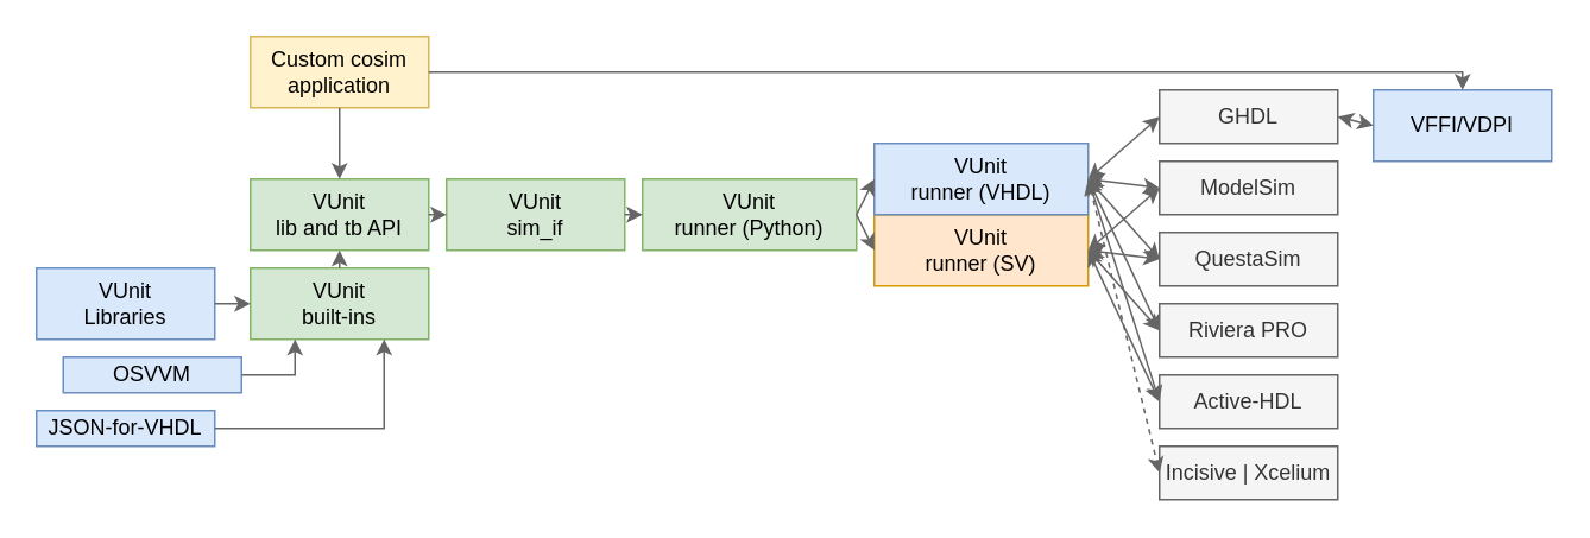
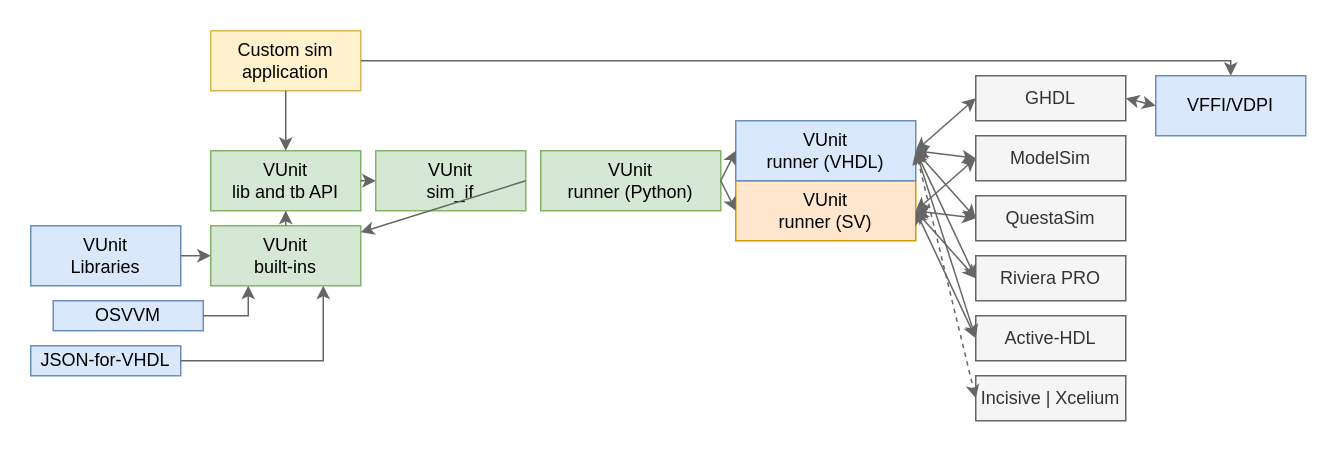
  <mxCell id="0" />
  <mxCell id="1" parent="0" />
  <mxCell id="2" value="VUnit&lt;br&gt;Libraries" style="rounded=0;whiteSpace=wrap;html=1;fillColor=#dae8fc;strokeColor=#6c8ebf;" parent="1" vertex="1"><mxGeometry x="20" y="150" width="100" height="40" as="geometry" /></mxCell>
  <mxCell id="3" value="GHDL" style="rounded=0;whiteSpace=wrap;html=1;fillColor=#f5f5f5;strokeColor=#666666;fontColor=#333333;" parent="1" vertex="1"><mxGeometry x="650" y="50" width="100" height="30" as="geometry" /></mxCell>
  <mxCell id="4" value="ModelSim" style="rounded=0;whiteSpace=wrap;html=1;fillColor=#f5f5f5;strokeColor=#666666;fontColor=#333333;" parent="1" vertex="1"><mxGeometry x="650" y="90" width="100" height="30" as="geometry" /></mxCell>
  <mxCell id="5" value="Riviera PRO" style="rounded=0;whiteSpace=wrap;html=1;fillColor=#f5f5f5;strokeColor=#666666;fontColor=#333333;" parent="1" vertex="1"><mxGeometry x="650" y="170" width="100" height="30" as="geometry" /></mxCell>
  <mxCell id="6" value="Active-HDL" style="rounded=0;whiteSpace=wrap;html=1;fillColor=#f5f5f5;strokeColor=#666666;fontColor=#333333;" parent="1" vertex="1"><mxGeometry x="650" y="210" width="100" height="30" as="geometry" /></mxCell>
  <mxCell id="7" value="QuestaSim" style="rounded=0;whiteSpace=wrap;html=1;fillColor=#f5f5f5;strokeColor=#666666;fontColor=#333333;" parent="1" vertex="1"><mxGeometry x="650" y="130" width="100" height="30" as="geometry" /></mxCell>
  <mxCell id="8" value="VUnit&lt;br&gt;sim_if" style="rounded=0;whiteSpace=wrap;html=1;fillColor=#d5e8d4;strokeColor=#82b366;" parent="1" vertex="1"><mxGeometry x="250" y="100" width="100" height="40" as="geometry" /></mxCell>
  <mxCell id="9" value="OSVVM" style="rounded=0;whiteSpace=wrap;html=1;fillColor=#dae8fc;strokeColor=#6c8ebf;" parent="1" vertex="1"><mxGeometry x="35" y="200" width="100" height="20" as="geometry" /></mxCell>
  <mxCell id="10" value="VUnit&lt;br&gt;runner (Python)" style="rounded=0;whiteSpace=wrap;html=1;fillColor=#d5e8d4;strokeColor=#82b366;" parent="1" vertex="1"><mxGeometry x="360" y="100" width="120" height="40" as="geometry" /></mxCell>
  <mxCell id="11" value="Incisive | Xcelium" style="rounded=0;whiteSpace=wrap;html=1;fillColor=#f5f5f5;strokeColor=#666666;fontColor=#333333;" parent="1" vertex="1"><mxGeometry x="650" y="250" width="100" height="30" as="geometry" /></mxCell>
  <mxCell id="12" value="VUnit&lt;br&gt;built-ins" style="rounded=0;whiteSpace=wrap;html=1;fillColor=#d5e8d4;strokeColor=#82b366;" parent="1" vertex="1"><mxGeometry x="140" y="150" width="100" height="40" as="geometry" /></mxCell>
  <mxCell id="13" value="VUnit&lt;br&gt;lib and tb API" style="rounded=0;whiteSpace=wrap;html=1;fillColor=#d5e8d4;strokeColor=#82b366;" parent="1" vertex="1"><mxGeometry x="140" y="100" width="100" height="40" as="geometry" /></mxCell>
  <mxCell id="14" value="" style="endArrow=classic;html=1;edgeStyle=orthogonalEdgeStyle;entryX=0;entryY=0.5;entryDx=0;entryDy=0;rounded=0;strokeColor=#666666;" parent="1" source="2" target="12" edge="1"><mxGeometry width="50" height="50" relative="1" as="geometry"><mxPoint x="-190" y="30" as="sourcePoint" /><mxPoint x="200" y="110" as="targetPoint" /></mxGeometry></mxCell>
  <mxCell id="15" value="" style="endArrow=classic;html=1;entryX=0;entryY=0.5;entryDx=0;entryDy=0;exitX=1;exitY=0.5;exitDx=0;exitDy=0;strokeColor=#666666;" parent="1" source="13" target="8" edge="1"><mxGeometry width="50" height="50" relative="1" as="geometry"><mxPoint x="120" as="sourcePoint" y="-60" /><mxPoint x="170" y="-110" as="targetPoint" /></mxGeometry></mxCell>
- <mxCell id="16" value="" style="endArrow=classic;html=1;entryX=0;entryY=0.5;entryDx=0;entryDy=0;exitX=1;exitY=0.5;exitDx=0;exitDy=0;strokeColor=#666666;" parent="1" source="8" target="10" edge="1"><mxGeometry width="50" height="50" relative="1" as="geometry"><mxPoint x="340" y="50" as="sourcePoint" /><mxPoint x="260" y="130" as="targetPoint" /></mxGeometry></mxCell>
+ <mxCell id="16" value="" style="endArrow=classic;html=1;exitX=1;exitY=0.5;exitDx=0;exitDy=0;strokeColor=#666666;" parent="1" source="8" target="12" edge="1"><mxGeometry width="50" height="50" relative="1" as="geometry"><mxPoint x="340" y="50" as="sourcePoint" /><mxPoint x="260" y="130" as="targetPoint" /></mxGeometry></mxCell>
  <mxCell id="17" value="VUnit&lt;br&gt;runner (SV)" style="rounded=0;whiteSpace=wrap;html=1;fillColor=#ffe6cc;strokeColor=#d79b00;" parent="1" vertex="1"><mxGeometry x="490" y="120" width="120" height="40" as="geometry" /></mxCell>
  <mxCell id="18" value="VUnit&lt;br&gt;runner (VHDL)" style="rounded=0;whiteSpace=wrap;html=1;fillColor=#dae8fc;strokeColor=#6c8ebf;" parent="1" vertex="1"><mxGeometry x="490" y="80" width="120" height="40" as="geometry" /></mxCell>
  <mxCell id="19" value="" style="endArrow=classic;html=1;entryX=0;entryY=0.5;entryDx=0;entryDy=0;exitX=1;exitY=0.5;exitDx=0;exitDy=0;strokeColor=#666666;" parent="1" source="10" target="18" edge="1"><mxGeometry width="50" height="50" relative="1" as="geometry"><mxPoint x="360" y="130" as="sourcePoint" /><mxPoint x="370" y="130" as="targetPoint" /></mxGeometry></mxCell>
  <mxCell id="20" value="" style="endArrow=classic;html=1;entryX=0;entryY=0.5;entryDx=0;entryDy=0;exitX=1;exitY=0.5;exitDx=0;exitDy=0;strokeColor=#666666;" parent="1" source="10" target="17" edge="1"><mxGeometry width="50" height="50" relative="1" as="geometry"><mxPoint x="490" y="130" as="sourcePoint" /><mxPoint x="500" y="110" as="targetPoint" /></mxGeometry></mxCell>
  <mxCell id="21" value="" style="endArrow=classic;html=1;entryX=0;entryY=0.5;entryDx=0;entryDy=0;exitX=1;exitY=0.5;exitDx=0;exitDy=0;startArrow=classic;startFill=1;endFill=1;strokeColor=#666666;" parent="1" source="18" target="3" edge="1"><mxGeometry width="50" height="50" relative="1" as="geometry"><mxPoint x="490" y="130" as="sourcePoint" /><mxPoint x="500" y="110" as="targetPoint" /></mxGeometry></mxCell>
  <mxCell id="22" value="" style="endArrow=classic;html=1;entryX=0;entryY=0.5;entryDx=0;entryDy=0;exitX=1;exitY=0.5;exitDx=0;exitDy=0;startArrow=classic;startFill=1;endFill=1;strokeColor=#666666;" parent="1" source="18" target="4" edge="1"><mxGeometry width="50" height="50" relative="1" as="geometry"><mxPoint x="620" y="110" as="sourcePoint" /><mxPoint x="660" y="-30" as="targetPoint" /></mxGeometry></mxCell>
  <mxCell id="23" value="" style="endArrow=classic;html=1;entryX=0;entryY=0.5;entryDx=0;entryDy=0;exitX=1;exitY=0.5;exitDx=0;exitDy=0;startArrow=classic;startFill=1;endFill=1;strokeColor=#666666;" parent="1" source="17" target="4" edge="1"><mxGeometry width="50" height="50" relative="1" as="geometry"><mxPoint x="620" y="110" as="sourcePoint" /><mxPoint x="660" y="90" as="targetPoint" /></mxGeometry></mxCell>
  <mxCell id="24" value="" style="endArrow=classic;html=1;entryX=0;entryY=0.5;entryDx=0;entryDy=0;exitX=1;exitY=0.5;exitDx=0;exitDy=0;startArrow=classic;startFill=1;endFill=1;strokeColor=#666666;" parent="1" source="17" target="7" edge="1"><mxGeometry width="50" height="50" relative="1" as="geometry"><mxPoint x="620" y="150" as="sourcePoint" /><mxPoint x="660" y="90" as="targetPoint" /></mxGeometry></mxCell>
  <mxCell id="25" value="" style="endArrow=classic;html=1;entryX=0;entryY=0.5;entryDx=0;entryDy=0;exitX=1;exitY=0.5;exitDx=0;exitDy=0;startArrow=classic;startFill=1;endFill=1;strokeColor=#666666;" parent="1" source="17" target="5" edge="1"><mxGeometry width="50" height="50" relative="1" as="geometry"><mxPoint x="620" y="150" as="sourcePoint" /><mxPoint x="660" y="130" as="targetPoint" /></mxGeometry></mxCell>
  <mxCell id="26" value="" style="endArrow=classic;html=1;entryX=0;entryY=0.5;entryDx=0;entryDy=0;exitX=1;exitY=0.5;exitDx=0;exitDy=0;startArrow=classic;startFill=1;endFill=1;strokeColor=#666666;" parent="1" source="18" target="7" edge="1"><mxGeometry width="50" height="50" relative="1" as="geometry"><mxPoint x="620" y="150" as="sourcePoint" /><mxPoint x="660" y="170" as="targetPoint" /></mxGeometry></mxCell>
  <mxCell id="27" value="" style="endArrow=classic;html=1;entryX=0;entryY=0.5;entryDx=0;entryDy=0;exitX=1;exitY=0.5;exitDx=0;exitDy=0;startArrow=classic;startFill=1;endFill=1;strokeColor=#666666;" parent="1" source="18" target="5" edge="1"><mxGeometry width="50" height="50" relative="1" as="geometry"><mxPoint x="620" y="110" as="sourcePoint" /><mxPoint x="660" y="130" as="targetPoint" /></mxGeometry></mxCell>
  <mxCell id="28" value="" style="endArrow=classic;html=1;entryX=0;entryY=0.5;entryDx=0;entryDy=0;exitX=1;exitY=0.5;exitDx=0;exitDy=0;startArrow=classic;startFill=1;endFill=1;strokeColor=#666666;" parent="1" source="18" target="6" edge="1"><mxGeometry width="50" height="50" relative="1" as="geometry"><mxPoint x="620" y="110" as="sourcePoint" /><mxPoint x="660" y="170" as="targetPoint" /></mxGeometry></mxCell>
  <mxCell id="29" value="" style="endArrow=classic;html=1;entryX=0;entryY=0.5;entryDx=0;entryDy=0;startArrow=classic;startFill=1;endFill=1;strokeColor=#666666;" parent="1" target="6" edge="1"><mxGeometry width="50" height="50" relative="1" as="geometry"><mxPoint x="610" y="140" as="sourcePoint" /><mxPoint x="660" y="210" as="targetPoint" /></mxGeometry></mxCell>
  <mxCell id="30" value="VFFI/VDPI" style="rounded=0;whiteSpace=wrap;html=1;fillColor=#dae8fc;strokeColor=#6c8ebf;" parent="1" vertex="1"><mxGeometry x="770" y="50" width="100" height="40" as="geometry" /></mxCell>
  <mxCell id="31" value="" style="endArrow=classic;html=1;entryX=1;entryY=0.5;entryDx=0;entryDy=0;exitX=0;exitY=0.5;exitDx=0;exitDy=0;startArrow=classic;startFill=1;endFill=1;strokeColor=#666666;" parent="1" source="30" target="3" edge="1"><mxGeometry width="50" height="50" relative="1" as="geometry"><mxPoint x="820" y="80" as="sourcePoint" /><mxPoint x="780" y="-5" as="targetPoint" /></mxGeometry></mxCell>
- <mxCell id="32" value="Custom cosim&lt;br&gt;application" style="rounded=0;whiteSpace=wrap;html=1;fillColor=#fff2cc;strokeColor=#d6b656;" parent="1" vertex="1"><mxGeometry x="140" y="20" width="100" height="40" as="geometry" /></mxCell>
+ <mxCell id="32" value="Custom sim&lt;br&gt;application" style="rounded=0;whiteSpace=wrap;html=1;fillColor=#fff2cc;strokeColor=#d6b656;" parent="1" vertex="1"><mxGeometry x="140" y="20" width="100" height="40" as="geometry" /></mxCell>
  <mxCell id="33" value="" style="endArrow=classic;html=1;exitX=1;exitY=0.5;exitDx=0;exitDy=0;edgeStyle=orthogonalEdgeStyle;rounded=0;strokeColor=#666666;entryX=0.5;entryY=0;entryDx=0;entryDy=0;" parent="1" source="32" target="30" edge="1"><mxGeometry width="50" height="50" relative="1" as="geometry"><mxPoint x="-300" y="360" as="sourcePoint" /><mxPoint x="1000" y="300" as="targetPoint" /><Array as="points"><mxPoint x="820" y="40" /></Array></mxGeometry></mxCell>
  <mxCell id="34" value="" style="endArrow=classic;html=1;entryX=0;entryY=0.5;entryDx=0;entryDy=0;exitX=1;exitY=0.5;exitDx=0;exitDy=0;startArrow=classic;startFill=1;endFill=1;strokeColor=#666666;dashed=1;" parent="1" source="18" target="11" edge="1"><mxGeometry width="50" height="50" relative="1" as="geometry"><mxPoint x="620" y="110" as="sourcePoint" /><mxPoint x="660" y="75" as="targetPoint" /></mxGeometry></mxCell>
  <mxCell id="35" value="JSON-for-VHDL" style="rounded=0;whiteSpace=wrap;html=1;fillColor=#dae8fc;strokeColor=#6c8ebf;" parent="1" vertex="1"><mxGeometry x="20" y="230" width="100" height="20" as="geometry" /></mxCell>
  <mxCell id="36" value="" style="endArrow=classic;html=1;edgeStyle=orthogonalEdgeStyle;entryX=0.25;entryY=1;entryDx=0;entryDy=0;rounded=0;strokeColor=#666666;exitX=1;exitY=0.5;exitDx=0;exitDy=0;" parent="1" source="9" target="12" edge="1"><mxGeometry width="50" height="50" relative="1" as="geometry"><mxPoint x="140" y="180" as="sourcePoint" /><mxPoint x="175" y="150" as="targetPoint" /></mxGeometry></mxCell>
  <mxCell id="37" value="" style="endArrow=classic;html=1;edgeStyle=orthogonalEdgeStyle;entryX=0.75;entryY=1;entryDx=0;entryDy=0;rounded=0;strokeColor=#666666;exitX=1;exitY=0.5;exitDx=0;exitDy=0;" parent="1" source="35" target="12" edge="1"><mxGeometry width="50" height="50" relative="1" as="geometry"><mxPoint x="140" y="230" as="sourcePoint" /><mxPoint x="200" y="150" as="targetPoint" /></mxGeometry></mxCell>
  <mxCell id="38" value="" style="endArrow=classic;html=1;entryX=0.5;entryY=0;entryDx=0;entryDy=0;exitX=0.5;exitY=1;exitDx=0;exitDy=0;strokeColor=#666666;" parent="1" source="32" target="13" edge="1"><mxGeometry width="50" height="50" relative="1" as="geometry"><mxPoint x="250" y="130" as="sourcePoint" /><mxPoint x="260" y="130" as="targetPoint" /></mxGeometry></mxCell>
  <mxCell id="39" value="" style="endArrow=classic;html=1;entryX=0.5;entryY=1;entryDx=0;entryDy=0;exitX=0.5;exitY=0;exitDx=0;exitDy=0;strokeColor=#666666;" parent="1" source="12" target="13" edge="1"><mxGeometry width="50" height="50" relative="1" as="geometry"><mxPoint x="200" y="70" as="sourcePoint" /><mxPoint x="200" y="110" as="targetPoint" /></mxGeometry></mxCell>
